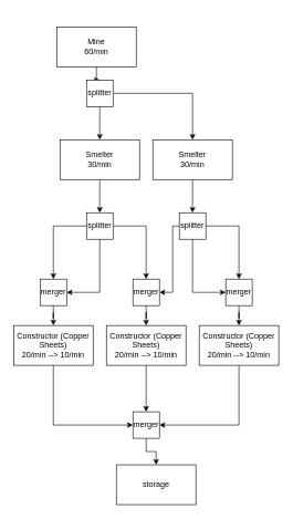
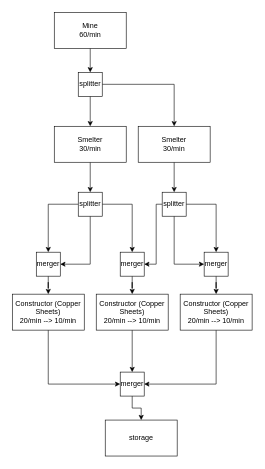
  <mxCell id="0" />
  <mxCell id="1" parent="0" />
  <mxCell id="2" style="edgeStyle=orthogonalEdgeStyle;rounded=0;orthogonalLoop=1;jettySize=auto;html=1;entryX=0.5;entryY=0;entryDx=0;entryDy=0;" edge="1" parent="1" source="3" target="10"><mxGeometry relative="1" as="geometry" /></mxCell>
- <mxCell id="3" value="Mine&lt;div&gt;60/min&lt;/div&gt;" style="rounded=0;whiteSpace=wrap;html=1;" vertex="1" parent="1"><mxGeometry x="85" y="40" width="120" height="60" as="geometry" /></mxCell>
+ <mxCell id="3" value="Mine&lt;div&gt;60/min&lt;/div&gt;" style="rounded=0;whiteSpace=wrap;html=1;" vertex="1" parent="1"><mxGeometry x="90" y="20" width="120" height="60" as="geometry" /></mxCell>
  <mxCell id="4" style="edgeStyle=orthogonalEdgeStyle;rounded=0;orthogonalLoop=1;jettySize=auto;html=1;entryX=0.5;entryY=0;entryDx=0;entryDy=0;" edge="1" parent="1" source="5" target="20"><mxGeometry relative="1" as="geometry" /></mxCell>
  <mxCell id="5" value="Smelter&lt;div&gt;30/min&lt;/div&gt;" style="rounded=0;whiteSpace=wrap;html=1;" vertex="1" parent="1"><mxGeometry x="90" y="210" width="120" height="60" as="geometry" /></mxCell>
  <mxCell id="6" style="edgeStyle=orthogonalEdgeStyle;rounded=0;orthogonalLoop=1;jettySize=auto;html=1;entryX=0.5;entryY=0;entryDx=0;entryDy=0;" edge="1" parent="1" source="7" target="24"><mxGeometry relative="1" as="geometry" /></mxCell>
  <mxCell id="7" value="Smelter&lt;div&gt;30/min&lt;/div&gt;" style="rounded=0;whiteSpace=wrap;html=1;" vertex="1" parent="1"><mxGeometry x="230" y="210" width="120" height="60" as="geometry" /></mxCell>
  <mxCell id="8" style="edgeStyle=orthogonalEdgeStyle;rounded=0;orthogonalLoop=1;jettySize=auto;html=1;entryX=0.5;entryY=0;entryDx=0;entryDy=0;" edge="1" parent="1" source="10" target="7"><mxGeometry relative="1" as="geometry" /></mxCell>
  <mxCell id="9" style="edgeStyle=orthogonalEdgeStyle;rounded=0;orthogonalLoop=1;jettySize=auto;html=1;entryX=0.5;entryY=0;entryDx=0;entryDy=0;" edge="1" parent="1" source="10" target="5"><mxGeometry relative="1" as="geometry" /></mxCell>
  <mxCell id="10" value="splitter" style="whiteSpace=wrap;html=1;aspect=fixed;" vertex="1" parent="1"><mxGeometry x="130" y="120" width="40" height="40" as="geometry" /></mxCell>
  <mxCell id="11" style="edgeStyle=orthogonalEdgeStyle;rounded=0;orthogonalLoop=1;jettySize=auto;html=1;entryX=0;entryY=0.5;entryDx=0;entryDy=0;exitX=0.5;exitY=1;exitDx=0;exitDy=0;" edge="1" parent="1" source="12" target="32"><mxGeometry relative="1" as="geometry" /></mxCell>
  <mxCell id="12" value="Constructor (Copper Sheets)&lt;div&gt;20/min --&amp;gt; 10/min&lt;/div&gt;" style="rounded=0;whiteSpace=wrap;html=1;" vertex="1" parent="1"><mxGeometry x="20" y="490" width="120" height="60" as="geometry" /></mxCell>
  <mxCell id="13" style="edgeStyle=orthogonalEdgeStyle;rounded=0;orthogonalLoop=1;jettySize=auto;html=1;entryX=0.5;entryY=0;entryDx=0;entryDy=0;" edge="1" parent="1" source="14" target="32"><mxGeometry relative="1" as="geometry" /></mxCell>
  <mxCell id="14" value="Constructor (Copper Sheets)&lt;div&gt;20/min --&amp;gt; 10/min&lt;/div&gt;" style="rounded=0;whiteSpace=wrap;html=1;" vertex="1" parent="1"><mxGeometry x="160" y="490" width="120" height="60" as="geometry" /></mxCell>
  <mxCell id="15" style="edgeStyle=orthogonalEdgeStyle;rounded=0;orthogonalLoop=1;jettySize=auto;html=1;entryX=1;entryY=0.5;entryDx=0;entryDy=0;exitX=0.5;exitY=1;exitDx=0;exitDy=0;" edge="1" parent="1" source="16" target="32"><mxGeometry relative="1" as="geometry" /></mxCell>
  <mxCell id="16" value="Constructor (Copper Sheets)&lt;div&gt;20/min --&amp;gt; 10/min&lt;/div&gt;" style="rounded=0;whiteSpace=wrap;html=1;" vertex="1" parent="1"><mxGeometry x="300" y="490" width="120" height="60" as="geometry" /></mxCell>
  <mxCell id="17" style="edgeStyle=orthogonalEdgeStyle;rounded=0;orthogonalLoop=1;jettySize=auto;html=1;entryX=0.5;entryY=0;entryDx=0;entryDy=0;" edge="1" parent="1" source="20" target="26"><mxGeometry relative="1" as="geometry" /></mxCell>
  <mxCell id="18" style="edgeStyle=orthogonalEdgeStyle;rounded=0;orthogonalLoop=1;jettySize=auto;html=1;entryX=1;entryY=0.5;entryDx=0;entryDy=0;exitX=0.5;exitY=1;exitDx=0;exitDy=0;" edge="1" parent="1" source="20" target="26"><mxGeometry relative="1" as="geometry" /></mxCell>
  <mxCell id="19" style="edgeStyle=orthogonalEdgeStyle;rounded=0;orthogonalLoop=1;jettySize=auto;html=1;entryX=0.5;entryY=0;entryDx=0;entryDy=0;" edge="1" parent="1" source="20" target="28"><mxGeometry relative="1" as="geometry" /></mxCell>
  <mxCell id="20" value="splitter" style="whiteSpace=wrap;html=1;aspect=fixed;" vertex="1" parent="1"><mxGeometry x="130" y="320" width="40" height="40" as="geometry" /></mxCell>
  <mxCell id="21" style="edgeStyle=orthogonalEdgeStyle;rounded=0;orthogonalLoop=1;jettySize=auto;html=1;entryX=1;entryY=0.5;entryDx=0;entryDy=0;" edge="1" parent="1" source="24" target="28"><mxGeometry relative="1" as="geometry"><Array as="points"><mxPoint x="260" y="340" /><mxPoint x="260" y="440" /></Array></mxGeometry></mxCell>
  <mxCell id="22" style="edgeStyle=orthogonalEdgeStyle;rounded=0;orthogonalLoop=1;jettySize=auto;html=1;entryX=0;entryY=0.5;entryDx=0;entryDy=0;exitX=0.5;exitY=1;exitDx=0;exitDy=0;" edge="1" parent="1" source="24" target="30"><mxGeometry relative="1" as="geometry" /></mxCell>
  <mxCell id="23" style="edgeStyle=orthogonalEdgeStyle;rounded=0;orthogonalLoop=1;jettySize=auto;html=1;entryX=0.5;entryY=0;entryDx=0;entryDy=0;" edge="1" parent="1" source="24" target="30"><mxGeometry relative="1" as="geometry" /></mxCell>
  <mxCell id="24" value="splitter" style="whiteSpace=wrap;html=1;aspect=fixed;" vertex="1" parent="1"><mxGeometry x="270" y="320" width="40" height="40" as="geometry" /></mxCell>
  <mxCell id="25" style="edgeStyle=orthogonalEdgeStyle;rounded=0;orthogonalLoop=1;jettySize=auto;html=1;entryX=0.5;entryY=0;entryDx=0;entryDy=0;" edge="1" parent="1" source="26" target="12"><mxGeometry relative="1" as="geometry" /></mxCell>
  <mxCell id="26" value="merger" style="whiteSpace=wrap;html=1;aspect=fixed;" vertex="1" parent="1"><mxGeometry x="60" y="420" width="40" height="40" as="geometry" /></mxCell>
  <mxCell id="27" style="edgeStyle=orthogonalEdgeStyle;rounded=0;orthogonalLoop=1;jettySize=auto;html=1;entryX=0.5;entryY=0;entryDx=0;entryDy=0;" edge="1" parent="1" source="28" target="14"><mxGeometry relative="1" as="geometry" /></mxCell>
  <mxCell id="28" value="merger" style="whiteSpace=wrap;html=1;aspect=fixed;" vertex="1" parent="1"><mxGeometry x="200" y="420" width="40" height="40" as="geometry" /></mxCell>
  <mxCell id="29" style="edgeStyle=orthogonalEdgeStyle;rounded=0;orthogonalLoop=1;jettySize=auto;html=1;entryX=0.5;entryY=0;entryDx=0;entryDy=0;" edge="1" parent="1" source="30" target="16"><mxGeometry relative="1" as="geometry" /></mxCell>
  <mxCell id="30" value="merger" style="whiteSpace=wrap;html=1;aspect=fixed;" vertex="1" parent="1"><mxGeometry x="340" y="420" width="40" height="40" as="geometry" /></mxCell>
  <mxCell id="31" style="edgeStyle=orthogonalEdgeStyle;rounded=0;orthogonalLoop=1;jettySize=auto;html=1;entryX=0.5;entryY=0;entryDx=0;entryDy=0;" edge="1" parent="1" source="32" target="33"><mxGeometry relative="1" as="geometry" /></mxCell>
  <mxCell id="32" value="merger" style="whiteSpace=wrap;html=1;aspect=fixed;" vertex="1" parent="1"><mxGeometry x="200" y="620" width="40" height="40" as="geometry" /></mxCell>
  <mxCell id="33" value="storage" style="rounded=0;whiteSpace=wrap;html=1;" vertex="1" parent="1"><mxGeometry x="175" y="700" width="120" height="60" as="geometry" /></mxCell>
